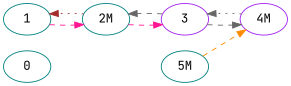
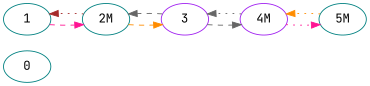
  digraph {
    fontname="JetBrains Mono"
    rankdir=LR
    node [color=teal fontname="JetBrains Mono"]
    edge [color=gray40 fontname="JetBrains Mono" style=dashed]
    0
    1
    "2M"
    3 [color=purple]
    "4M" [color=purple]
    "5M"
    1 -> "2M" [color=deeppink]
    "2M" -> 1 [color=brown style=dotted]
-   "2M" -> 3 [color=deeppink]
+   "2M" -> 3 [color=darkorange]
    3 -> "2M"
    3 -> "4M"
    "4M" -> 3 [style=dotted]
-   "5M" -> "4M" [color=darkorange]
+   "4M" -> "5M" [color=deeppink style=dotted]
+   "5M" -> "4M" [color=darkorange style=dotted]
  }
